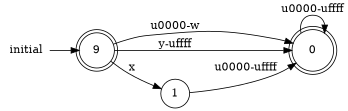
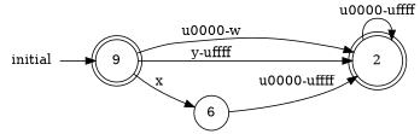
  digraph {
    rankdir=LR
    node [shape=doublecircle]
    n1 [label=9]
-   2 [label=0]
-   1 [shape=circle]
+   2
+   1 [shape=circle label=6]
    initial [shape=plaintext]
    n1 -> 2 [label="\u0000-w"]
    n1 -> 2 [label="y-\uffff"]
    n1 -> 1 [label=x]
    2 -> 2 [label="\u0000-\uffff"]
    1 -> 2 [label="\u0000-\uffff"]
    initial -> n1
  }
